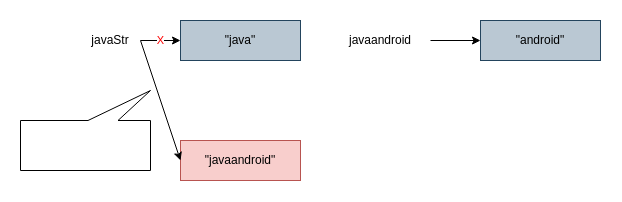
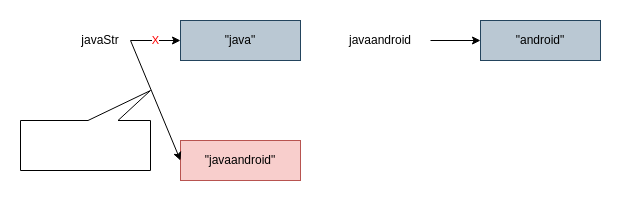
  <mxCell id="0" />
  <mxCell id="1" parent="0" />
  <mxCell id="2" value="&quot;java&quot;" style="rounded=0;whiteSpace=wrap;html=1;fillColor=#bac8d3;strokeColor=#23445d;" vertex="1" parent="1"><mxGeometry x="180" y="20" width="120" height="40" as="geometry" /></mxCell>
- <mxCell id="3" value="javaStr" style="text;html=1;strokeColor=none;fillColor=none;align=center;verticalAlign=middle;whiteSpace=wrap;rounded=0;" vertex="1" parent="1"><mxGeometry x="80" y="25" width="60" height="30" as="geometry" /></mxCell>
+ <mxCell id="3" value="javaStr" style="text;html=1;strokeColor=none;fillColor=none;align=center;verticalAlign=middle;whiteSpace=wrap;rounded=0;" vertex="1" parent="1"><mxGeometry x="70" y="25" width="60" height="30" as="geometry" /></mxCell>
  <mxCell id="4" value="&lt;font color=&quot;#ff0000&quot;&gt;X&lt;/font&gt;" style="endArrow=classic;html=1;rounded=0;exitX=1;exitY=0.5;exitDx=0;exitDy=0;entryX=0;entryY=0.5;entryDx=0;entryDy=0;" edge="1" parent="1" source="3" target="2"><mxGeometry width="50" height="50" relative="1" as="geometry"><mxPoint x="570" y="390" as="sourcePoint" /><mxPoint x="620" y="340" as="targetPoint" /></mxGeometry></mxCell>
  <mxCell id="5" value="&quot;javaandroid&quot;" style="rounded=0;whiteSpace=wrap;html=1;fillColor=#f8cecc;strokeColor=#b85450;" vertex="1" parent="1"><mxGeometry x="180" y="140" width="120" height="40" as="geometry" /></mxCell>
  <mxCell id="6" value="" style="endArrow=classic;html=1;rounded=0;exitX=1;exitY=0.5;exitDx=0;exitDy=0;entryX=0;entryY=0.5;entryDx=0;entryDy=0;" edge="1" parent="1" source="3" target="5"><mxGeometry width="50" height="50" relative="1" as="geometry"><mxPoint x="550" y="360" as="sourcePoint" /><mxPoint x="600" y="310" as="targetPoint" /></mxGeometry></mxCell>
  <mxCell id="7" value="" style="shape=callout;whiteSpace=wrap;html=1;perimeter=calloutPerimeter;size=30;position=0.25;position2=0;base=30;rotation=-180;" vertex="1" parent="1"><mxGeometry x="20" y="90" width="130" height="80" as="geometry" /></mxCell>
  <mxCell id="8" value="&quot;android&quot;" style="rounded=0;whiteSpace=wrap;html=1;fillColor=#bac8d3;strokeColor=#23445d;" vertex="1" parent="1"><mxGeometry x="480" y="20" width="120" height="40" as="geometry" /></mxCell>
  <mxCell id="9" value="javaandroid" style="text;html=1;strokeColor=none;fillColor=none;align=center;verticalAlign=middle;whiteSpace=wrap;rounded=0;" vertex="1" parent="1"><mxGeometry x="330" y="25" width="100" height="30" as="geometry" /></mxCell>
  <mxCell id="10" value="" style="endArrow=classic;html=1;rounded=0;exitX=1;exitY=0.5;exitDx=0;exitDy=0;entryX=0;entryY=0.5;entryDx=0;entryDy=0;" edge="1" parent="1" source="9" target="8"><mxGeometry width="50" height="50" relative="1" as="geometry"><mxPoint x="870" y="390" as="sourcePoint" /><mxPoint x="920" y="340" as="targetPoint" /><mxPoint as="offset" /></mxGeometry></mxCell>
